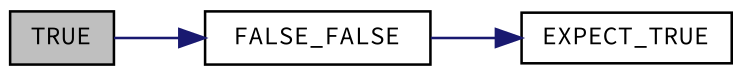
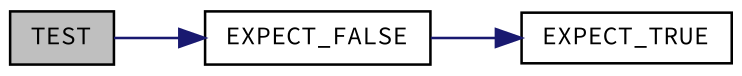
  digraph {
    fontname="Source Code Pro"
    rankdir=LR
    node [color=black fillcolor=white fontname="Source Code Pro" fontsize=10 shape=record style=filled]
    edge [color=midnightblue fontname="Source Code Pro" fontsize=10 labelfontname=Helvetica labelfontsize=10 style=solid]
-   n1 [fillcolor=grey75 fontcolor=black height=0.2 label=TRUE width=0.4]
-   n2 [height=0.2 label=FALSE_FALSE width=0.4]
+   n1 [fillcolor=grey75 fontcolor=black height=0.2 label=TEST width=0.4]
+   n2 [height=0.2 label=EXPECT_FALSE width=0.4]
    n3 [height=0.2 label=EXPECT_TRUE width=0.4]
    n1 -> n2
    n2 -> n3
  }
